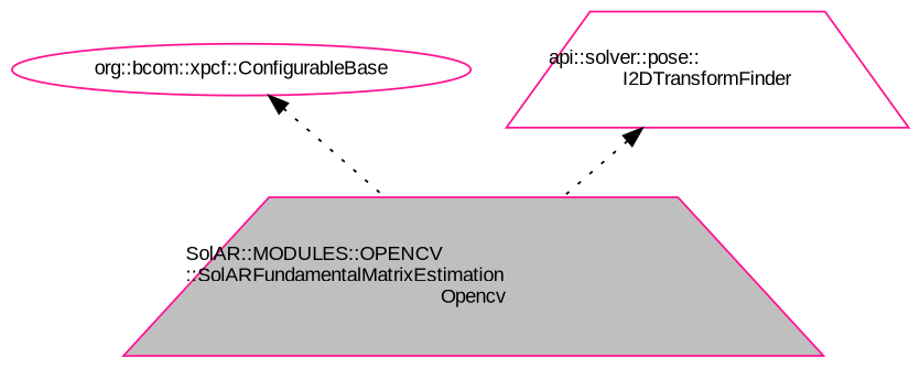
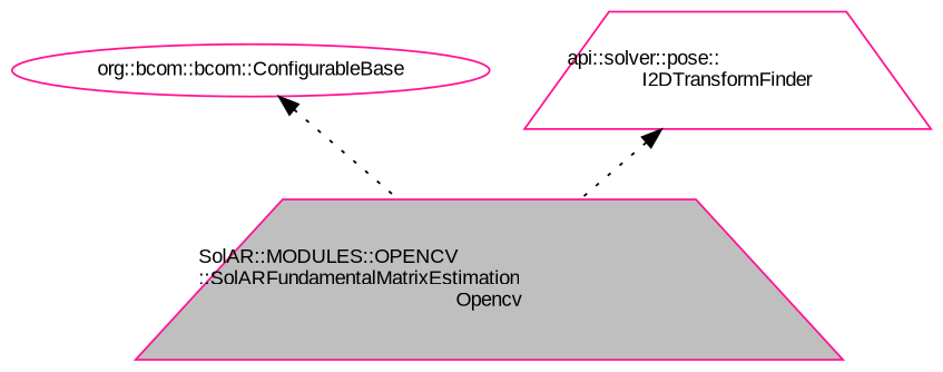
  digraph {
    fontname="Liberation Sans"
    node [color=deeppink fillcolor=white fontname="Liberation Sans" fontsize=10 shape=trapezium style=filled]
    edge [color=black dir=back fontname="Liberation Sans" fontsize=10 labelfontname=Helvetica labelfontsize=10 style=dotted]
    n1 [fillcolor=grey75 fontcolor=black height=0.2 label="SolAR::MODULES::OPENCV\l::SolARFundamentalMatrixEstimation\lOpencv" width=0.4]
-   n2 [height=0.2 label="org::bcom::xpcf::ConfigurableBase" shape=ellipse width=0.4]
+   n2 [height=0.2 label="org::bcom::bcom::ConfigurableBase" shape=ellipse width=0.4]
    n3 [height=0.2 label="api::solver::pose::\lI2DTransformFinder" width=0.4]
    n2 -> n1
    n3 -> n1
  }
